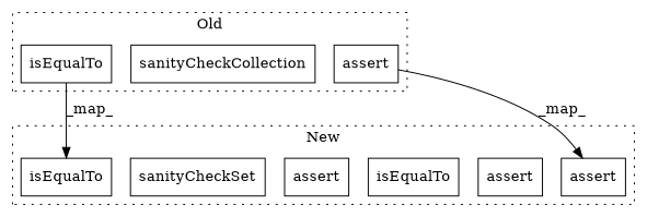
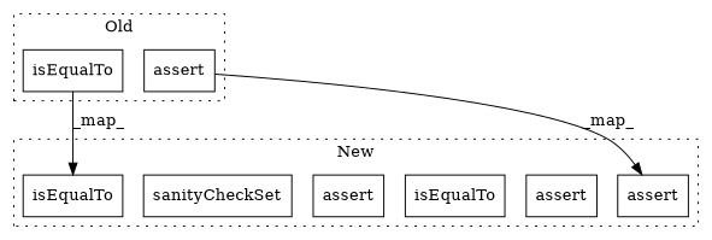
  digraph {
    node [a=32 l="11,1" shape=box]
    n1 [l="10,1" label=isEqualTo s="9863,9900"]
    n2 [label=assert s="9112,9173"]
    n3 [l="10,1" label=isEqualTo s="10897,10921"]
    n4 [label=assert s="11155,11192"]
    n5 [l="15,1" label=sanityCheckSet s="12103,12145"]
    n6 [label=assert s="9661,9696"]
    n7 [l="27,1" label=isEqualTo s="9878,9984"]
-   n8 [l="22,1" label=sanityCheckCollection s="9430,9474"]
    n9 [label=assert s="9647,9680"]
    subgraph cluster_1 {
      label=New
      style=dotted
      n1
      n2
      n3
      n4
      n5
      n6
    }
    subgraph cluster_2 {
      label=Old
      style=dotted
      n7
-     n8
      n9
    }
    n7 -> n1 [label=_map_]
    n9 -> n6 [label=_map_]
  }
